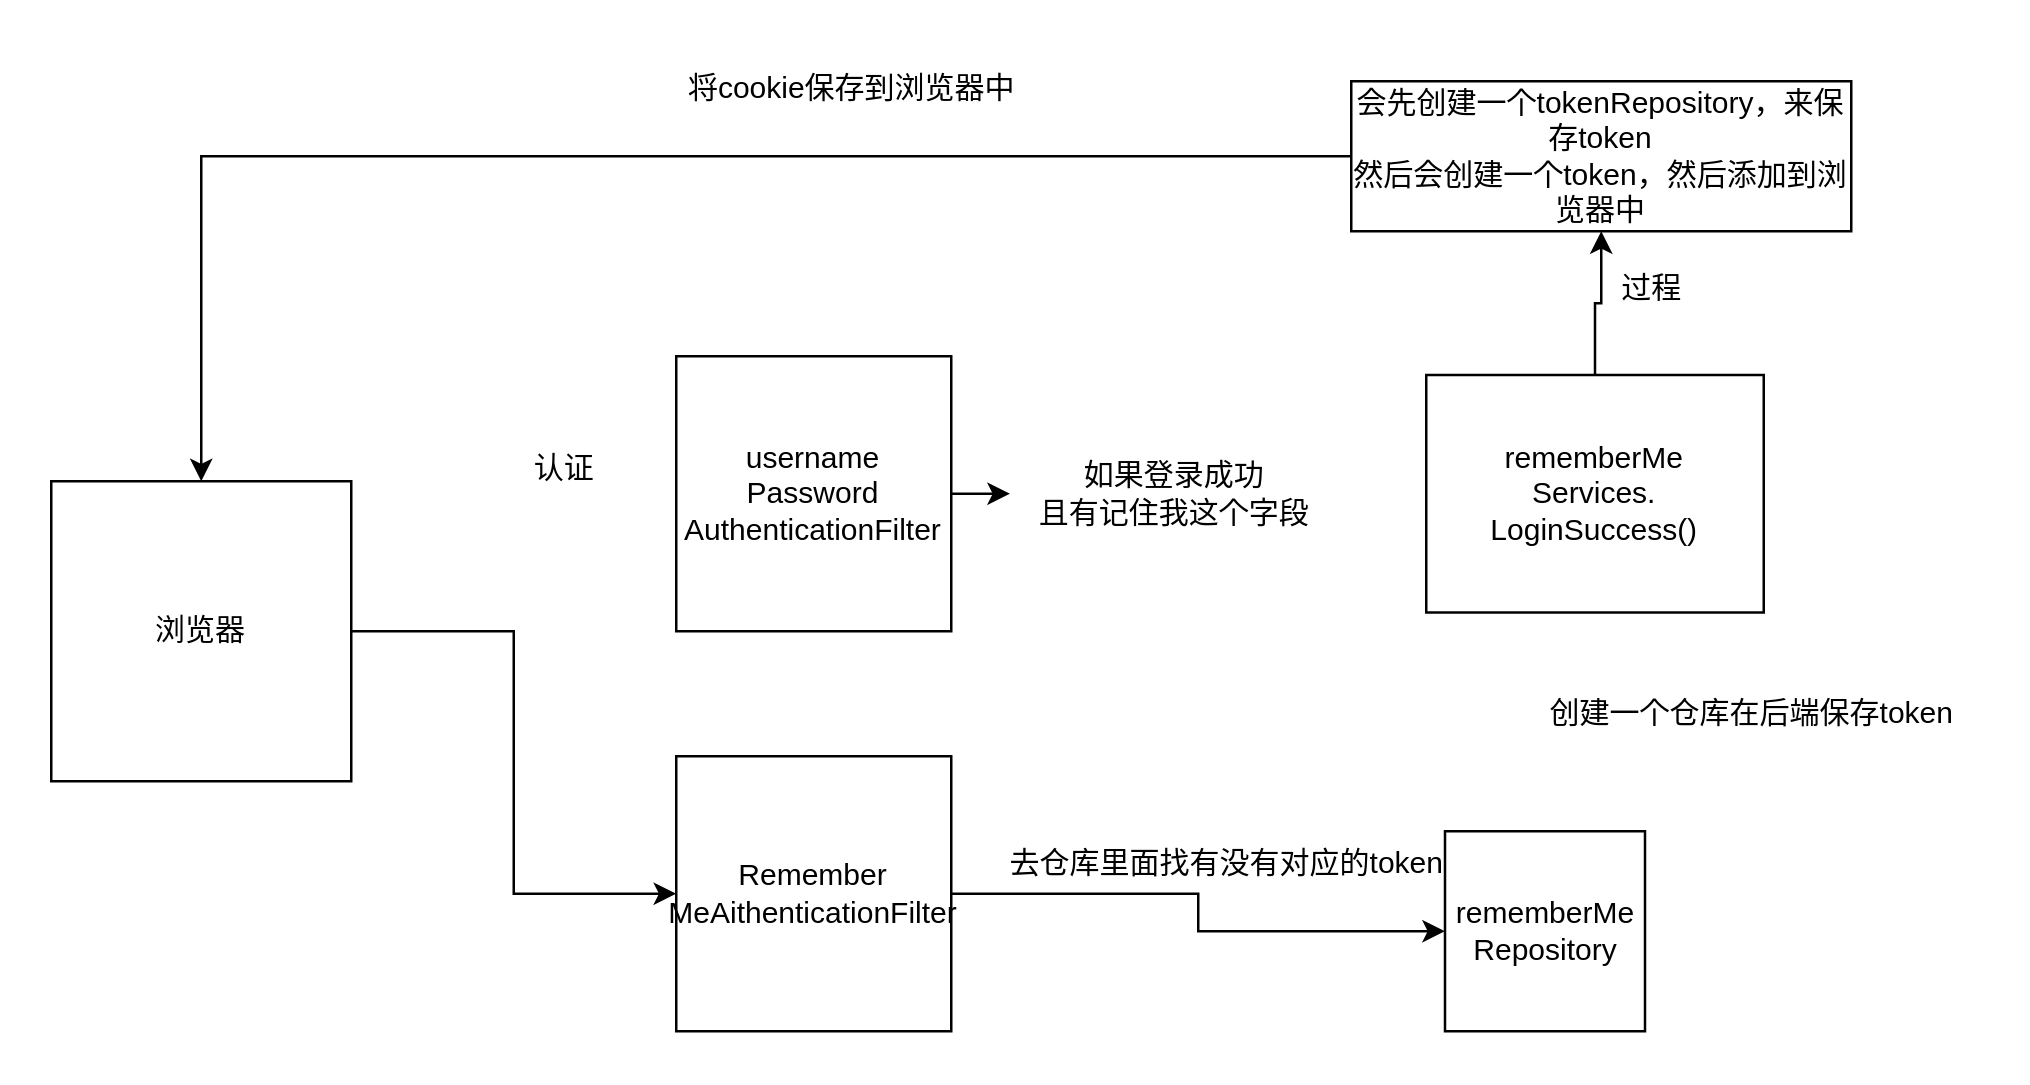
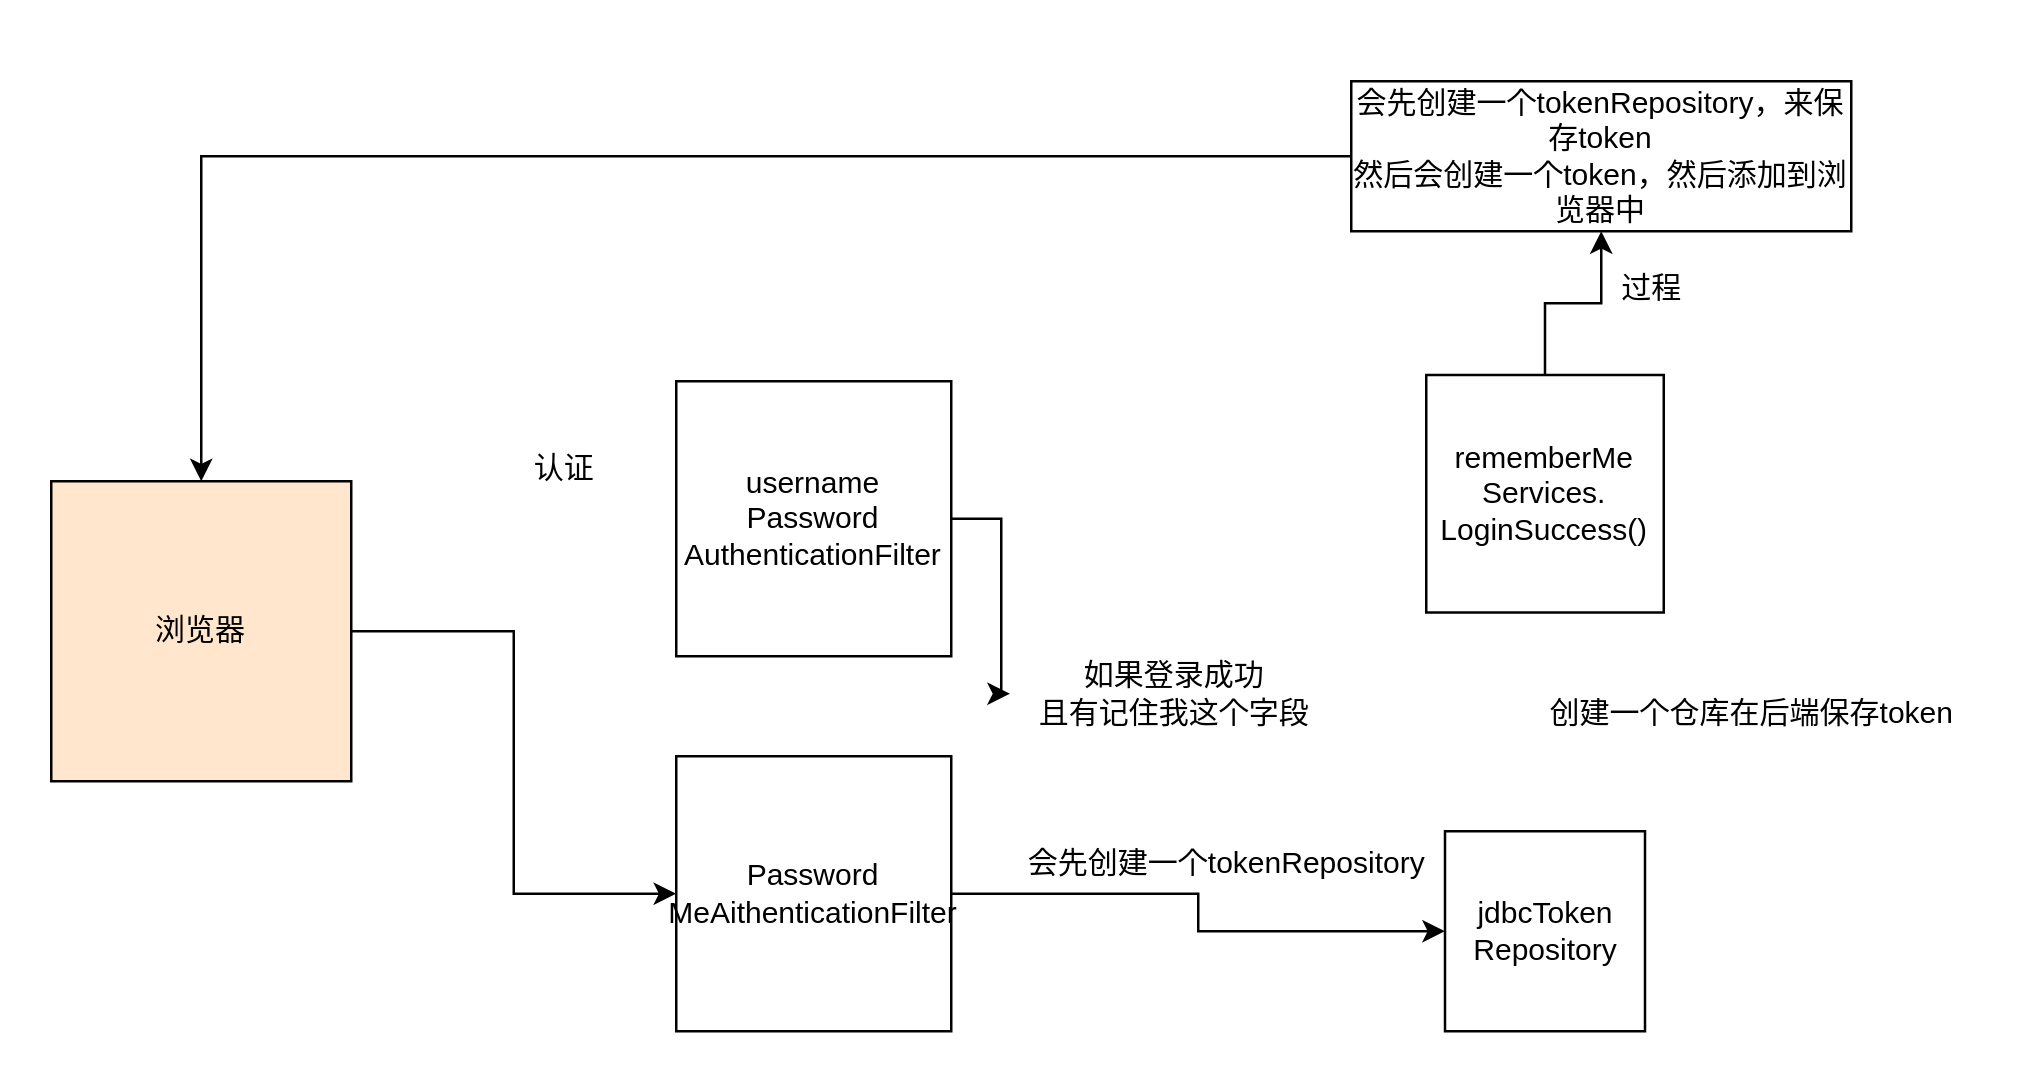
  <mxCell id="0" />
  <mxCell id="1" parent="0" />
  <mxCell id="2" style="edgeStyle=orthogonalEdgeStyle;rounded=0;orthogonalLoop=1;jettySize=auto;html=1;exitX=1;exitY=0.5;exitDx=0;exitDy=0;entryX=0;entryY=0.5;entryDx=0;entryDy=0;" edge="1" parent="1" source="3" target="17"><mxGeometry relative="1" as="geometry" /></mxCell>
- <mxCell id="3" value="浏览器" style="whiteSpace=wrap;html=1;aspect=fixed;" vertex="1" parent="1"><mxGeometry x="20" y="192" width="120" height="120" as="geometry" /></mxCell>
- <mxCell id="4" value="username&lt;br&gt;Password&lt;br&gt;AuthenticationFilter" style="whiteSpace=wrap;html=1;aspect=fixed;" vertex="1" parent="1"><mxGeometry x="270" y="142" width="110" height="110" as="geometry" /></mxCell>
+ <mxCell id="3" value="浏览器" style="whiteSpace=wrap;html=1;aspect=fixed;fillColor=#ffe6cc;" vertex="1" parent="1"><mxGeometry x="20" y="192" width="120" height="120" as="geometry" /></mxCell>
+ <mxCell id="4" value="username&lt;br&gt;Password&lt;br&gt;AuthenticationFilter" style="whiteSpace=wrap;html=1;aspect=fixed;" vertex="1" parent="1"><mxGeometry x="270" y="152" width="110" height="110" as="geometry" /></mxCell>
  <mxCell id="5" value="认证" style="text;html=1;align=center;verticalAlign=middle;resizable=0;points=[];autosize=1;strokeColor=none;fillColor=none;" vertex="1" parent="1"><mxGeometry x="200" y="172" width="50" height="30" as="geometry" /></mxCell>
  <mxCell id="6" style="edgeStyle=orthogonalEdgeStyle;rounded=0;orthogonalLoop=1;jettySize=auto;html=1;exitX=0.5;exitY=0;exitDx=0;exitDy=0;entryX=0.5;entryY=1;entryDx=0;entryDy=0;" edge="1" parent="1" source="7" target="13"><mxGeometry relative="1" as="geometry" /></mxCell>
- <mxCell id="7" value="rememberMe&lt;br&gt;Services.&lt;br&gt;LoginSuccess()" style="whiteSpace=wrap;html=1;aspect=fixed;" vertex="1" parent="1"><mxGeometry x="570" y="149.5" width="135" height="95" as="geometry" /></mxCell>
+ <mxCell id="7" value="rememberMe&lt;br&gt;Services.&lt;br&gt;LoginSuccess()" style="whiteSpace=wrap;html=1;aspect=fixed;" vertex="1" parent="1"><mxGeometry x="570" y="149.5" width="95" height="95" as="geometry" /></mxCell>
  <mxCell id="8" value="" style="edgeStyle=orthogonalEdgeStyle;rounded=0;orthogonalLoop=1;jettySize=auto;html=1;exitX=1;exitY=0.5;exitDx=0;exitDy=0;entryX=0;entryY=0.5;entryDx=0;entryDy=0;" edge="1" parent="1" source="4" target="9"><mxGeometry relative="1" as="geometry"><mxPoint x="380" y="197" as="sourcePoint" /><mxPoint x="510" y="197" as="targetPoint" /></mxGeometry></mxCell>
- <mxCell id="9" value="如果登录成功&lt;br&gt;且有记住我这个字段" style="text;html=1;align=center;verticalAlign=middle;resizable=0;points=[];autosize=1;strokeColor=none;fillColor=none;" vertex="1" parent="1"><mxGeometry x="403.5" y="177" width="130" height="40" as="geometry" /></mxCell>
- <mxCell id="10" value="rememberMe&lt;br&gt;Repository" style="whiteSpace=wrap;html=1;aspect=fixed;" vertex="1" parent="1"><mxGeometry x="577.5" y="332" width="80" height="80" as="geometry" /></mxCell>
+ <mxCell id="9" value="如果登录成功&lt;br&gt;且有记住我这个字段" style="text;html=1;align=center;verticalAlign=middle;resizable=0;points=[];autosize=1;strokeColor=none;fillColor=none;" vertex="1" parent="1"><mxGeometry x="403.5" y="257" width="130" height="40" as="geometry" /></mxCell>
+ <mxCell id="10" value="jdbcToken&lt;br&gt;Repository" style="whiteSpace=wrap;html=1;aspect=fixed;" vertex="1" parent="1"><mxGeometry x="577.5" y="332" width="80" height="80" as="geometry" /></mxCell>
  <mxCell id="11" value="创建一个仓库在后端保存token" style="text;html=1;align=center;verticalAlign=middle;resizable=0;points=[];autosize=1;strokeColor=none;fillColor=none;" vertex="1" parent="1"><mxGeometry x="610" y="270" width="180" height="30" as="geometry" /></mxCell>
  <mxCell id="12" style="edgeStyle=orthogonalEdgeStyle;rounded=0;orthogonalLoop=1;jettySize=auto;html=1;exitX=0;exitY=0.5;exitDx=0;exitDy=0;entryX=0.5;entryY=0;entryDx=0;entryDy=0;" edge="1" parent="1" source="13" target="3"><mxGeometry relative="1" as="geometry" /></mxCell>
  <mxCell id="13" value="会先创建一个tokenRepository，来保存token&lt;br&gt;然后会创建一个token，然后添加到浏览器中" style="rounded=0;whiteSpace=wrap;html=1;" vertex="1" parent="1"><mxGeometry x="540" y="32" width="200" height="60" as="geometry" /></mxCell>
  <mxCell id="14" value="过程" style="text;html=1;align=center;verticalAlign=middle;resizable=0;points=[];autosize=1;strokeColor=none;fillColor=none;" vertex="1" parent="1"><mxGeometry x="635" y="100" width="50" height="30" as="geometry" /></mxCell>
- <mxCell id="15" value="将cookie保存到浏览器中" style="text;html=1;align=center;verticalAlign=middle;resizable=0;points=[];autosize=1;strokeColor=none;fillColor=none;" vertex="1" parent="1"><mxGeometry x="265" y="20" width="150" height="30" as="geometry" /></mxCell>
  <mxCell id="16" style="edgeStyle=orthogonalEdgeStyle;rounded=0;orthogonalLoop=1;jettySize=auto;html=1;exitX=1;exitY=0.5;exitDx=0;exitDy=0;entryX=0;entryY=0.5;entryDx=0;entryDy=0;" edge="1" parent="1" source="17" target="10"><mxGeometry relative="1" as="geometry" /></mxCell>
- <mxCell id="17" value="Remember&lt;br&gt;MeAithenticationFilter" style="whiteSpace=wrap;html=1;aspect=fixed;" vertex="1" parent="1"><mxGeometry x="270" y="302" width="110" height="110" as="geometry" /></mxCell>
- <mxCell id="18" value="去仓库里面找有没有对应的token" style="text;html=1;align=center;verticalAlign=middle;resizable=0;points=[];autosize=1;strokeColor=none;fillColor=none;" vertex="1" parent="1"><mxGeometry x="390" y="330" width="200" height="30" as="geometry" /></mxCell>
+ <mxCell id="17" value="Password&lt;br&gt;MeAithenticationFilter" style="whiteSpace=wrap;html=1;aspect=fixed;" vertex="1" parent="1"><mxGeometry x="270" y="302" width="110" height="110" as="geometry" /></mxCell>
+ <mxCell id="18" value="会先创建一个tokenRepository" style="text;html=1;align=center;verticalAlign=middle;resizable=0;points=[];autosize=1;strokeColor=none;fillColor=none;" vertex="1" parent="1"><mxGeometry x="390" y="330" width="200" height="30" as="geometry" /></mxCell>
